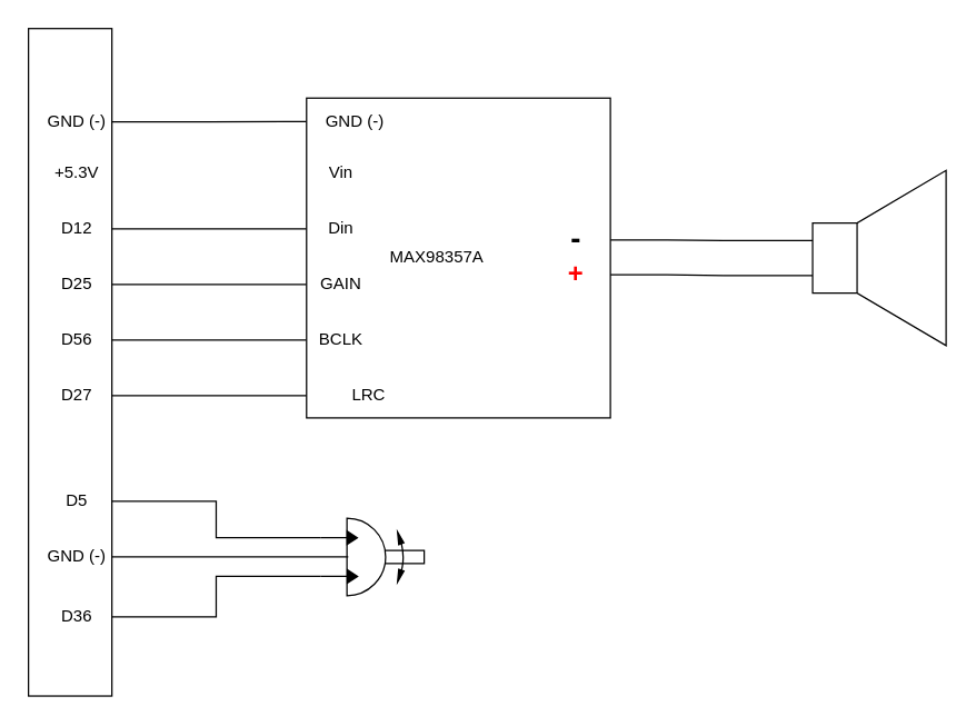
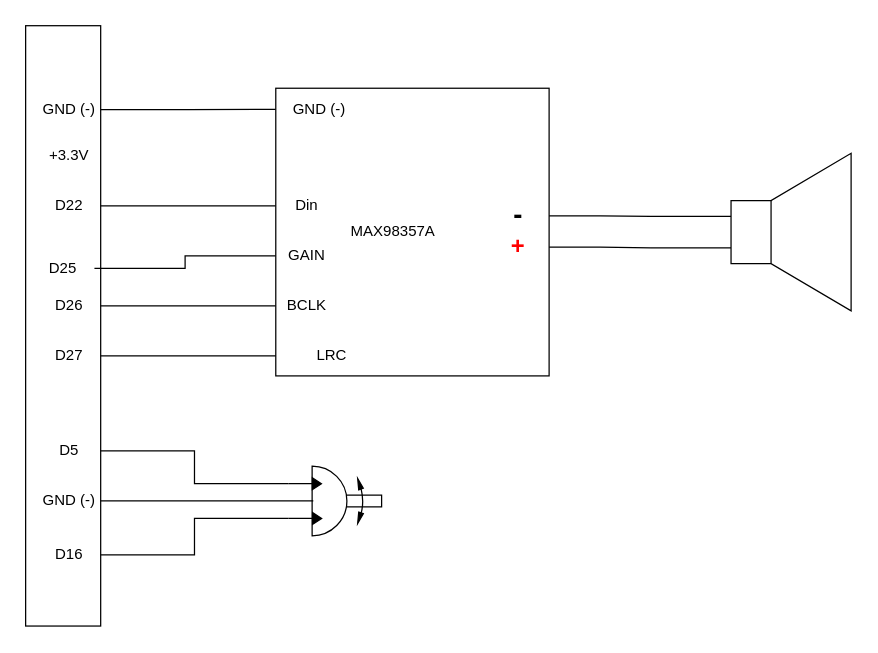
  <mxCell id="0" />
  <mxCell id="1" parent="0" />
  <mxCell id="2" value="" style="rounded=0;whiteSpace=wrap;html=1;container=0;" parent="1" vertex="1"><mxGeometry x="20" y="20" width="60" height="480" as="geometry" /></mxCell>
  <mxCell id="3" style="edgeStyle=orthogonalEdgeStyle;shape=connector;rounded=0;orthogonalLoop=1;jettySize=auto;html=1;entryX=0;entryY=0.5;entryDx=0;entryDy=0;strokeColor=default;align=center;verticalAlign=middle;fontFamily=Helvetica;fontSize=11;fontColor=default;labelBackgroundColor=default;endArrow=none;endFill=0;" edge="1" parent="1" source="4" target="16"><mxGeometry relative="1" as="geometry" /></mxCell>
  <mxCell id="4" value="GND (-)" style="text;html=1;strokeColor=none;fillColor=none;align=center;verticalAlign=middle;whiteSpace=wrap;rounded=0;container=0;" parent="1" vertex="1"><mxGeometry x="30" y="77" width="50" height="20" as="geometry" /></mxCell>
  <mxCell id="5" style="edgeStyle=orthogonalEdgeStyle;shape=connector;rounded=0;orthogonalLoop=1;jettySize=auto;html=1;exitX=1;exitY=0.5;exitDx=0;exitDy=0;entryX=0;entryY=0.5;entryDx=0;entryDy=0;strokeColor=default;align=center;verticalAlign=middle;fontFamily=Helvetica;fontSize=11;fontColor=default;labelBackgroundColor=default;endArrow=none;endFill=0;" edge="1" parent="1" source="6" target="20"><mxGeometry relative="1" as="geometry" /></mxCell>
- <mxCell id="6" value="D12" style="text;html=1;strokeColor=none;fillColor=none;align=center;verticalAlign=middle;whiteSpace=wrap;rounded=0;container=0;" parent="1" vertex="1"><mxGeometry x="30" y="154" width="50" height="20" as="geometry" /></mxCell>
+ <mxCell id="6" value="D22" style="text;html=1;strokeColor=none;fillColor=none;align=center;verticalAlign=middle;whiteSpace=wrap;rounded=0;container=0;" parent="1" vertex="1"><mxGeometry x="30" y="154" width="50" height="20" as="geometry" /></mxCell>
  <mxCell id="7" style="edgeStyle=orthogonalEdgeStyle;shape=connector;rounded=0;orthogonalLoop=1;jettySize=auto;html=1;strokeColor=default;align=center;verticalAlign=middle;fontFamily=Helvetica;fontSize=11;fontColor=default;labelBackgroundColor=default;endArrow=none;endFill=0;" edge="1" parent="1" source="8" target="21"><mxGeometry relative="1" as="geometry" /></mxCell>
- <mxCell id="8" value="D25" style="text;html=1;strokeColor=none;fillColor=none;align=center;verticalAlign=middle;whiteSpace=wrap;rounded=0;container=0;" parent="1" vertex="1"><mxGeometry x="30" y="194" width="50" height="20" as="geometry" /></mxCell>
+ <mxCell id="8" value="D25" style="text;html=1;strokeColor=none;fillColor=none;align=center;verticalAlign=middle;whiteSpace=wrap;rounded=0;container=0;" parent="1" vertex="1"><mxGeometry x="25" y="204" width="50" height="20" as="geometry" /></mxCell>
  <mxCell id="9" style="edgeStyle=orthogonalEdgeStyle;shape=connector;rounded=0;orthogonalLoop=1;jettySize=auto;html=1;entryX=0;entryY=0.5;entryDx=0;entryDy=0;strokeColor=default;align=center;verticalAlign=middle;fontFamily=Helvetica;fontSize=11;fontColor=default;labelBackgroundColor=default;endArrow=none;endFill=0;" edge="1" parent="1" source="10" target="22"><mxGeometry relative="1" as="geometry" /></mxCell>
- <mxCell id="10" value="D56" style="text;html=1;strokeColor=none;fillColor=none;align=center;verticalAlign=middle;whiteSpace=wrap;rounded=0;container=0;" parent="1" vertex="1"><mxGeometry x="30" y="234" width="50" height="20" as="geometry" /></mxCell>
+ <mxCell id="10" value="D26" style="text;html=1;strokeColor=none;fillColor=none;align=center;verticalAlign=middle;whiteSpace=wrap;rounded=0;container=0;" parent="1" vertex="1"><mxGeometry x="30" y="234" width="50" height="20" as="geometry" /></mxCell>
  <mxCell id="11" style="edgeStyle=orthogonalEdgeStyle;shape=connector;rounded=0;orthogonalLoop=1;jettySize=auto;html=1;exitX=1;exitY=0.5;exitDx=0;exitDy=0;entryX=0;entryY=0.5;entryDx=0;entryDy=0;strokeColor=default;align=center;verticalAlign=middle;fontFamily=Helvetica;fontSize=11;fontColor=default;labelBackgroundColor=default;endArrow=none;endFill=0;" edge="1" parent="1" source="12" target="23"><mxGeometry relative="1" as="geometry" /></mxCell>
  <mxCell id="12" value="D27" style="text;html=1;strokeColor=none;fillColor=none;align=center;verticalAlign=middle;whiteSpace=wrap;rounded=0;container=0;" parent="1" vertex="1"><mxGeometry x="30" y="274" width="50" height="20" as="geometry" /></mxCell>
- <mxCell id="13" value="+5.3V" style="text;html=1;strokeColor=none;fillColor=none;align=center;verticalAlign=middle;whiteSpace=wrap;rounded=0;container=0;" parent="1" vertex="1"><mxGeometry x="30" y="114" width="50" height="20" as="geometry" /></mxCell>
+ <mxCell id="13" value="+3.3V" style="text;html=1;strokeColor=none;fillColor=none;align=center;verticalAlign=middle;whiteSpace=wrap;rounded=0;container=0;" parent="1" vertex="1"><mxGeometry x="30" y="114" width="50" height="20" as="geometry" /></mxCell>
  <mxCell id="14" value="" style="group" parent="1" vertex="1" connectable="0"><mxGeometry x="220" y="70" width="220" height="230" as="geometry" /></mxCell>
  <mxCell id="15" value="" style="rounded=0;whiteSpace=wrap;html=1;" parent="14" vertex="1"><mxGeometry width="218.543" height="230" as="geometry" /></mxCell>
  <mxCell id="16" value="GND (-)" style="text;html=1;strokeColor=none;fillColor=none;align=center;verticalAlign=middle;whiteSpace=wrap;rounded=0;container=0;" vertex="1" parent="14"><mxGeometry y="6.455" width="70" height="20.909" as="geometry" /></mxCell>
  <mxCell id="17" value="&lt;b&gt;&lt;font style=&quot;font-size: 22px;&quot;&gt;-&lt;/font&gt;&lt;/b&gt;" style="text;html=1;strokeColor=none;fillColor=none;align=center;verticalAlign=middle;whiteSpace=wrap;rounded=0;container=0;" vertex="1" parent="14"><mxGeometry x="168.54" y="92" width="50" height="20" as="geometry" /></mxCell>
  <mxCell id="18" value="&lt;b&gt;&lt;font style=&quot;font-size: 19px;&quot; color=&quot;#ff0000&quot;&gt;+&lt;/font&gt;&lt;/b&gt;" style="text;html=1;strokeColor=none;fillColor=none;align=center;verticalAlign=middle;whiteSpace=wrap;rounded=0;container=0;" vertex="1" parent="14"><mxGeometry x="168.54" y="117" width="50" height="20" as="geometry" /></mxCell>
  <mxCell id="19" value="MAX98357A" style="text;html=1;strokeColor=none;fillColor=none;align=center;verticalAlign=middle;whiteSpace=wrap;rounded=0;container=0;" vertex="1" parent="14"><mxGeometry x="69.27" y="105" width="50" height="20" as="geometry" /></mxCell>
  <mxCell id="20" value="Din" style="text;html=1;strokeColor=none;fillColor=none;align=center;verticalAlign=middle;whiteSpace=wrap;rounded=0;container=0;" vertex="1" parent="1"><mxGeometry x="220" y="154" width="50" height="20" as="geometry" /></mxCell>
  <mxCell id="21" value="GAIN" style="text;html=1;strokeColor=none;fillColor=none;align=center;verticalAlign=middle;whiteSpace=wrap;rounded=0;container=0;" vertex="1" parent="1"><mxGeometry x="220" y="194" width="50" height="20" as="geometry" /></mxCell>
  <mxCell id="22" value="BCLK" style="text;html=1;strokeColor=none;fillColor=none;align=center;verticalAlign=middle;whiteSpace=wrap;rounded=0;container=0;" vertex="1" parent="1"><mxGeometry x="220" y="234" width="50" height="20" as="geometry" /></mxCell>
  <mxCell id="23" value="LRC" style="text;html=1;strokeColor=none;fillColor=none;align=center;verticalAlign=middle;whiteSpace=wrap;rounded=0;container=0;" vertex="1" parent="1"><mxGeometry x="240" y="274" width="50" height="20" as="geometry" /></mxCell>
- <mxCell id="24" value="Vin" style="text;html=1;strokeColor=none;fillColor=none;align=center;verticalAlign=middle;whiteSpace=wrap;rounded=0;container=0;" vertex="1" parent="1"><mxGeometry x="220" y="114" width="50" height="20" as="geometry" /></mxCell>
  <mxCell id="25" value="" style="pointerEvents=1;verticalLabelPosition=bottom;shadow=0;dashed=0;align=center;html=1;verticalAlign=top;shape=mxgraph.electrical.electro-mechanical.loudspeaker;fontFamily=Helvetica;fontSize=11;fontColor=default;labelBackgroundColor=default;" vertex="1" parent="1"><mxGeometry x="520" y="122" width="160" height="126" as="geometry" /></mxCell>
  <mxCell id="26" style="edgeStyle=orthogonalEdgeStyle;shape=connector;rounded=0;orthogonalLoop=1;jettySize=auto;html=1;entryX=0;entryY=0.4;entryDx=0;entryDy=0;entryPerimeter=0;strokeColor=default;align=center;verticalAlign=middle;fontFamily=Helvetica;fontSize=11;fontColor=default;labelBackgroundColor=default;endArrow=none;endFill=0;" edge="1" parent="1" source="17" target="25"><mxGeometry relative="1" as="geometry" /></mxCell>
  <mxCell id="27" style="edgeStyle=orthogonalEdgeStyle;shape=connector;rounded=0;orthogonalLoop=1;jettySize=auto;html=1;entryX=0;entryY=0.6;entryDx=0;entryDy=0;entryPerimeter=0;strokeColor=default;align=center;verticalAlign=middle;fontFamily=Helvetica;fontSize=11;fontColor=default;labelBackgroundColor=default;endArrow=none;endFill=0;" edge="1" parent="1" source="18" target="25"><mxGeometry relative="1" as="geometry" /></mxCell>
  <mxCell id="28" style="edgeStyle=orthogonalEdgeStyle;shape=connector;rounded=0;orthogonalLoop=1;jettySize=auto;html=1;strokeColor=default;align=center;verticalAlign=middle;fontFamily=Helvetica;fontSize=11;fontColor=default;labelBackgroundColor=default;endArrow=none;endFill=0;entryX=0;entryY=0.5;entryDx=0;entryDy=0;" edge="1" parent="1" source="29" target="36"><mxGeometry relative="1" as="geometry" /></mxCell>
  <mxCell id="29" value="GND (-)" style="text;html=1;strokeColor=none;fillColor=none;align=center;verticalAlign=middle;whiteSpace=wrap;rounded=0;container=0;" vertex="1" parent="1"><mxGeometry x="30" y="390" width="50" height="20" as="geometry" /></mxCell>
  <mxCell id="30" value="D5" style="text;html=1;strokeColor=none;fillColor=none;align=center;verticalAlign=middle;whiteSpace=wrap;rounded=0;container=0;" vertex="1" parent="1"><mxGeometry x="30" y="350" width="50" height="20" as="geometry" /></mxCell>
- <mxCell id="31" value="D36" style="text;html=1;strokeColor=none;fillColor=none;align=center;verticalAlign=middle;whiteSpace=wrap;rounded=0;container=0;" vertex="1" parent="1"><mxGeometry x="30" y="433" width="50" height="20" as="geometry" /></mxCell>
+ <mxCell id="31" value="D16" style="text;html=1;strokeColor=none;fillColor=none;align=center;verticalAlign=middle;whiteSpace=wrap;rounded=0;container=0;" vertex="1" parent="1"><mxGeometry x="30" y="433" width="50" height="20" as="geometry" /></mxCell>
  <mxCell id="32" style="edgeStyle=orthogonalEdgeStyle;shape=connector;rounded=0;orthogonalLoop=1;jettySize=auto;html=1;entryX=0;entryY=0.25;entryDx=0;entryDy=0;entryPerimeter=0;strokeColor=default;align=center;verticalAlign=middle;fontFamily=Helvetica;fontSize=11;fontColor=default;labelBackgroundColor=default;endArrow=none;endFill=0;" edge="1" parent="1" source="30" target="35"><mxGeometry relative="1" as="geometry" /></mxCell>
  <mxCell id="33" style="edgeStyle=orthogonalEdgeStyle;shape=connector;rounded=0;orthogonalLoop=1;jettySize=auto;html=1;entryX=0;entryY=0.75;entryDx=0;entryDy=0;entryPerimeter=0;strokeColor=default;align=center;verticalAlign=middle;fontFamily=Helvetica;fontSize=11;fontColor=default;labelBackgroundColor=default;endArrow=none;endFill=0;" edge="1" parent="1" source="31" target="35"><mxGeometry relative="1" as="geometry" /></mxCell>
  <mxCell id="34" value="" style="group" vertex="1" connectable="0" parent="1"><mxGeometry x="230" y="372.13" width="74.62" height="55.74" as="geometry" /></mxCell>
  <mxCell id="35" value="" style="verticalLabelPosition=bottom;aspect=fixed;html=1;verticalAlign=top;fillColor=strokeColor;align=center;outlineConnect=0;shape=mxgraph.fluid_power.x11280;points=[[0,0.25,0],[0,0.75,0]];fontFamily=Helvetica;fontSize=11;fontColor=default;labelBackgroundColor=default;" vertex="1" parent="34"><mxGeometry width="74.62" height="55.74" as="geometry" /></mxCell>
  <mxCell id="36" value="" style="ellipse;whiteSpace=wrap;html=1;fontFamily=Helvetica;fontSize=11;fontColor=default;labelBackgroundColor=default;fillColor=none;strokeColor=none;" vertex="1" parent="34"><mxGeometry x="20" y="22.87" width="10" height="10" as="geometry" /></mxCell>
